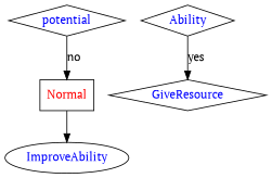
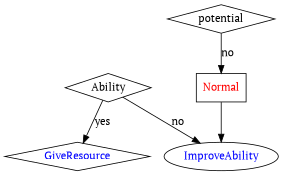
  digraph {
    fontname="PT Serif"
    node [fontname="PT Serif" shape=diamond]
    edge [fontname="PT Serif"]
    Normal [fontcolor=red shape=box]
-   potential [fontcolor=blue]
+   potential
    ImproveAbility [fontcolor=blue shape=ellipse]
    GiveResource [fontcolor=blue]
-   Ability [fontcolor=blue]
+   Ability
    Normal -> ImproveAbility
    potential -> Normal [label=no]
+   Ability -> ImproveAbility [label=no]
    Ability -> GiveResource [label=yes]
  }
